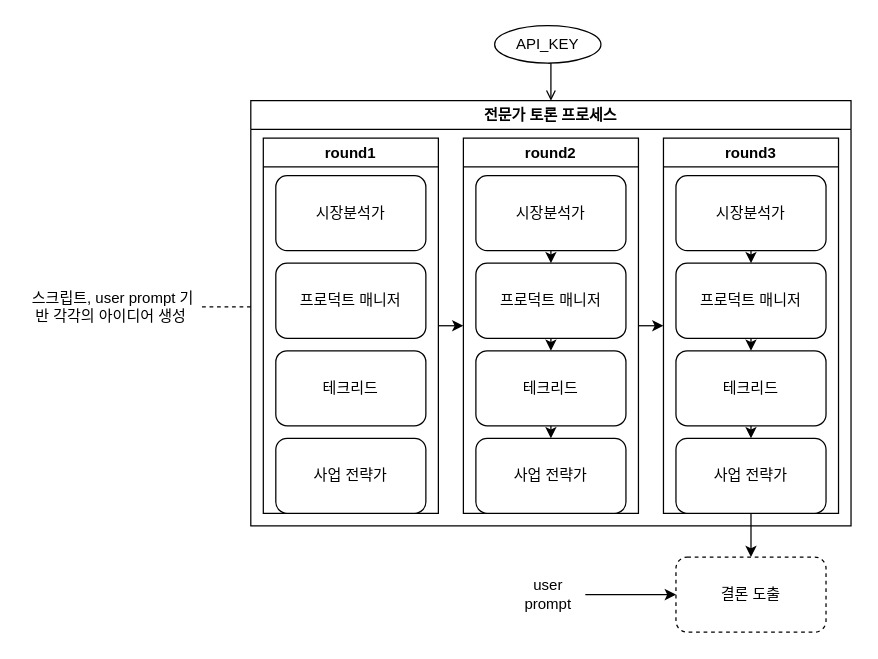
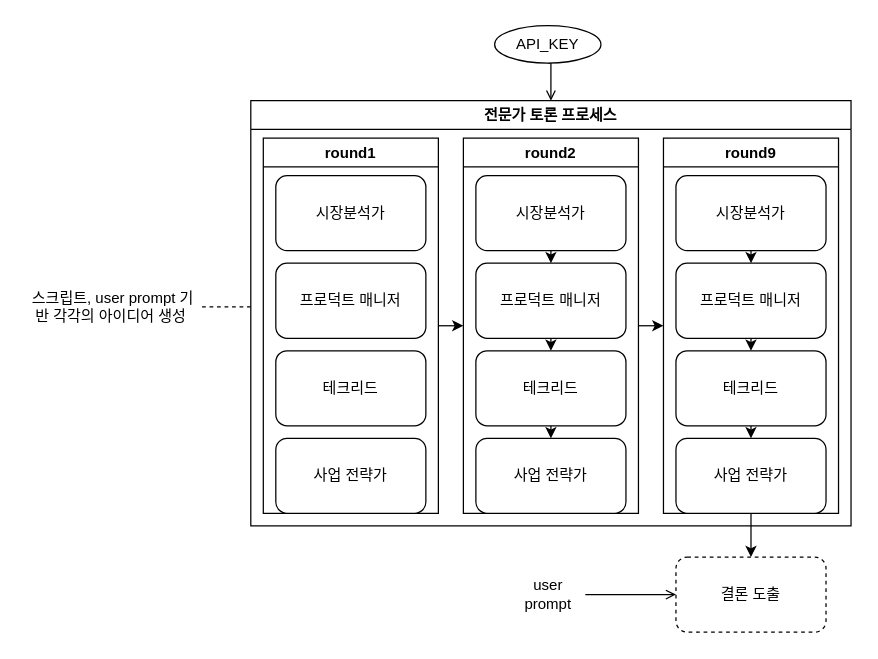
  <mxCell id="0" />
  <mxCell id="1" parent="0" />
  <mxCell id="2" style="edgeStyle=orthogonalEdgeStyle;rounded=0;orthogonalLoop=1;jettySize=auto;html=1;exitX=0.5;exitY=1;exitDx=0;exitDy=0;entryX=0.5;entryY=0;entryDx=0;entryDy=0;" edge="1" parent="1" source="18" target="3"><mxGeometry relative="1" as="geometry" /></mxCell>
  <mxCell id="3" value="결론 도출" style="rounded=1;whiteSpace=wrap;html=1;dashed=1;" vertex="1" parent="1"><mxGeometry x="540" y="445" width="120" height="60" as="geometry" /></mxCell>
  <mxCell id="4" value="전문가 토론 프로세스" style="swimlane;whiteSpace=wrap;html=1;" vertex="1" parent="1"><mxGeometry x="200" y="80" width="480" height="340" as="geometry" /></mxCell>
  <mxCell id="5" value="round1" style="swimlane;whiteSpace=wrap;html=1;startSize=23;" parent="4" vertex="1"><mxGeometry x="10" y="30" width="140" height="300" as="geometry" /></mxCell>
  <mxCell id="6" value="시장분석가" style="rounded=1;whiteSpace=wrap;html=1;" parent="5" vertex="1"><mxGeometry x="10" y="30" width="120" height="60" as="geometry" /></mxCell>
  <mxCell id="7" value="프로덕트 매니저" style="rounded=1;whiteSpace=wrap;html=1;" parent="5" vertex="1"><mxGeometry x="10" y="100" width="120" height="60" as="geometry" /></mxCell>
  <mxCell id="8" value="테크리드" style="rounded=1;whiteSpace=wrap;html=1;" parent="5" vertex="1"><mxGeometry x="10" y="170" width="120" height="60" as="geometry" /></mxCell>
  <mxCell id="9" value="사업 전략가" style="rounded=1;whiteSpace=wrap;html=1;" parent="5" vertex="1"><mxGeometry x="10" y="240" width="120" height="60" as="geometry" /></mxCell>
  <mxCell id="10" value="round2" style="swimlane;whiteSpace=wrap;html=1;startSize=23;" vertex="1" parent="4"><mxGeometry x="170" y="30" width="140" height="300" as="geometry" /></mxCell>
  <mxCell id="11" style="edgeStyle=orthogonalEdgeStyle;rounded=0;orthogonalLoop=1;jettySize=auto;html=1;exitX=0.5;exitY=1;exitDx=0;exitDy=0;entryX=0.5;entryY=0;entryDx=0;entryDy=0;" edge="1" parent="10" source="12" target="14"><mxGeometry relative="1" as="geometry" /></mxCell>
  <mxCell id="12" value="시장분석가" style="rounded=1;whiteSpace=wrap;html=1;" vertex="1" parent="10"><mxGeometry x="10" y="30" width="120" height="60" as="geometry" /></mxCell>
  <mxCell id="13" style="edgeStyle=orthogonalEdgeStyle;rounded=0;orthogonalLoop=1;jettySize=auto;html=1;exitX=0.5;exitY=1;exitDx=0;exitDy=0;entryX=0.5;entryY=0;entryDx=0;entryDy=0;" edge="1" parent="10" source="14" target="16"><mxGeometry relative="1" as="geometry" /></mxCell>
  <mxCell id="14" value="프로덕트 매니저" style="rounded=1;whiteSpace=wrap;html=1;" vertex="1" parent="10"><mxGeometry x="10" y="100" width="120" height="60" as="geometry" /></mxCell>
  <mxCell id="15" style="edgeStyle=orthogonalEdgeStyle;rounded=0;orthogonalLoop=1;jettySize=auto;html=1;exitX=0.5;exitY=1;exitDx=0;exitDy=0;entryX=0.5;entryY=0;entryDx=0;entryDy=0;" edge="1" parent="10" source="16" target="17"><mxGeometry relative="1" as="geometry" /></mxCell>
  <mxCell id="16" value="테크리드" style="rounded=1;whiteSpace=wrap;html=1;" vertex="1" parent="10"><mxGeometry x="10" y="170" width="120" height="60" as="geometry" /></mxCell>
  <mxCell id="17" value="사업 전략가" style="rounded=1;whiteSpace=wrap;html=1;" vertex="1" parent="10"><mxGeometry x="10" y="240" width="120" height="60" as="geometry" /></mxCell>
- <mxCell id="18" value="round3" style="swimlane;whiteSpace=wrap;html=1;startSize=23;" vertex="1" parent="4"><mxGeometry x="330" y="30" width="140" height="300" as="geometry" /></mxCell>
+ <mxCell id="18" value="round9" style="swimlane;whiteSpace=wrap;html=1;startSize=23;" vertex="1" parent="4"><mxGeometry x="330" y="30" width="140" height="300" as="geometry" /></mxCell>
  <mxCell id="19" style="edgeStyle=orthogonalEdgeStyle;rounded=0;orthogonalLoop=1;jettySize=auto;html=1;exitX=0.5;exitY=1;exitDx=0;exitDy=0;entryX=0.5;entryY=0;entryDx=0;entryDy=0;" edge="1" parent="18" source="20" target="22"><mxGeometry relative="1" as="geometry" /></mxCell>
  <mxCell id="20" value="시장분석가" style="rounded=1;whiteSpace=wrap;html=1;" vertex="1" parent="18"><mxGeometry x="10" y="30" width="120" height="60" as="geometry" /></mxCell>
  <mxCell id="21" style="edgeStyle=orthogonalEdgeStyle;rounded=0;orthogonalLoop=1;jettySize=auto;html=1;exitX=0.5;exitY=1;exitDx=0;exitDy=0;entryX=0.5;entryY=0;entryDx=0;entryDy=0;" edge="1" parent="18" source="22" target="24"><mxGeometry relative="1" as="geometry" /></mxCell>
  <mxCell id="22" value="프로덕트 매니저" style="rounded=1;whiteSpace=wrap;html=1;" vertex="1" parent="18"><mxGeometry x="10" y="100" width="120" height="60" as="geometry" /></mxCell>
  <mxCell id="23" style="edgeStyle=orthogonalEdgeStyle;rounded=0;orthogonalLoop=1;jettySize=auto;html=1;exitX=0.5;exitY=1;exitDx=0;exitDy=0;entryX=0.5;entryY=0;entryDx=0;entryDy=0;" edge="1" parent="18" source="24" target="25"><mxGeometry relative="1" as="geometry" /></mxCell>
  <mxCell id="24" value="테크리드" style="rounded=1;whiteSpace=wrap;html=1;" vertex="1" parent="18"><mxGeometry x="10" y="170" width="120" height="60" as="geometry" /></mxCell>
  <mxCell id="25" value="사업 전략가" style="rounded=1;whiteSpace=wrap;html=1;" vertex="1" parent="18"><mxGeometry x="10" y="240" width="120" height="60" as="geometry" /></mxCell>
  <mxCell id="26" style="edgeStyle=orthogonalEdgeStyle;rounded=0;orthogonalLoop=1;jettySize=auto;html=1;exitX=1;exitY=0.5;exitDx=0;exitDy=0;entryX=0;entryY=0.5;entryDx=0;entryDy=0;" edge="1" parent="4" source="5" target="10"><mxGeometry relative="1" as="geometry" /></mxCell>
  <mxCell id="27" style="edgeStyle=orthogonalEdgeStyle;rounded=0;orthogonalLoop=1;jettySize=auto;html=1;exitX=1;exitY=0.5;exitDx=0;exitDy=0;entryX=0;entryY=0.5;entryDx=0;entryDy=0;" edge="1" parent="4" source="10" target="18"><mxGeometry relative="1" as="geometry" /></mxCell>
  <mxCell id="28" value="" style="endArrow=none;dashed=1;html=1;rounded=0;" edge="1" parent="1" target="29"><mxGeometry width="50" height="50" relative="1" as="geometry"><mxPoint x="200" y="245" as="sourcePoint" /><mxPoint x="200" y="210" as="targetPoint" /></mxGeometry></mxCell>
  <mxCell id="29" value="스크립트, user prompt 기반 각각의 아이디어 생성&amp;nbsp;" style="text;html=1;align=center;verticalAlign=middle;whiteSpace=wrap;rounded=0;" vertex="1" parent="1"><mxGeometry x="20" y="230" width="140" height="30" as="geometry" /></mxCell>
- <mxCell id="30" value="" style="edgeStyle=orthogonalEdgeStyle;rounded=0;orthogonalLoop=1;jettySize=auto;html=1;" edge="1" parent="1" source="31" target="3"><mxGeometry relative="1" as="geometry" /></mxCell>
+ <mxCell id="30" value="" style="edgeStyle=orthogonalEdgeStyle;rounded=0;orthogonalLoop=1;jettySize=auto;html=1;endArrow=open;" edge="1" parent="1" source="31" target="3"><mxGeometry relative="1" as="geometry" /></mxCell>
  <mxCell id="31" value="user prompt" style="text;html=1;align=center;verticalAlign=middle;whiteSpace=wrap;rounded=0;" vertex="1" parent="1"><mxGeometry x="407.5" y="460" width="60" height="30" as="geometry" /></mxCell>
  <mxCell id="32" style="edgeStyle=orthogonalEdgeStyle;rounded=0;orthogonalLoop=1;jettySize=auto;html=1;exitX=0.5;exitY=1;exitDx=0;exitDy=0;entryX=0.5;entryY=0;entryDx=0;entryDy=0;endArrow=open;" edge="1" parent="1" source="33" target="4"><mxGeometry relative="1" as="geometry" /></mxCell>
  <mxCell id="33" value="API_KEY" style="ellipse;whiteSpace=wrap;html=1;" vertex="1" parent="1"><mxGeometry x="395" y="20" width="85" height="30" as="geometry" /></mxCell>
